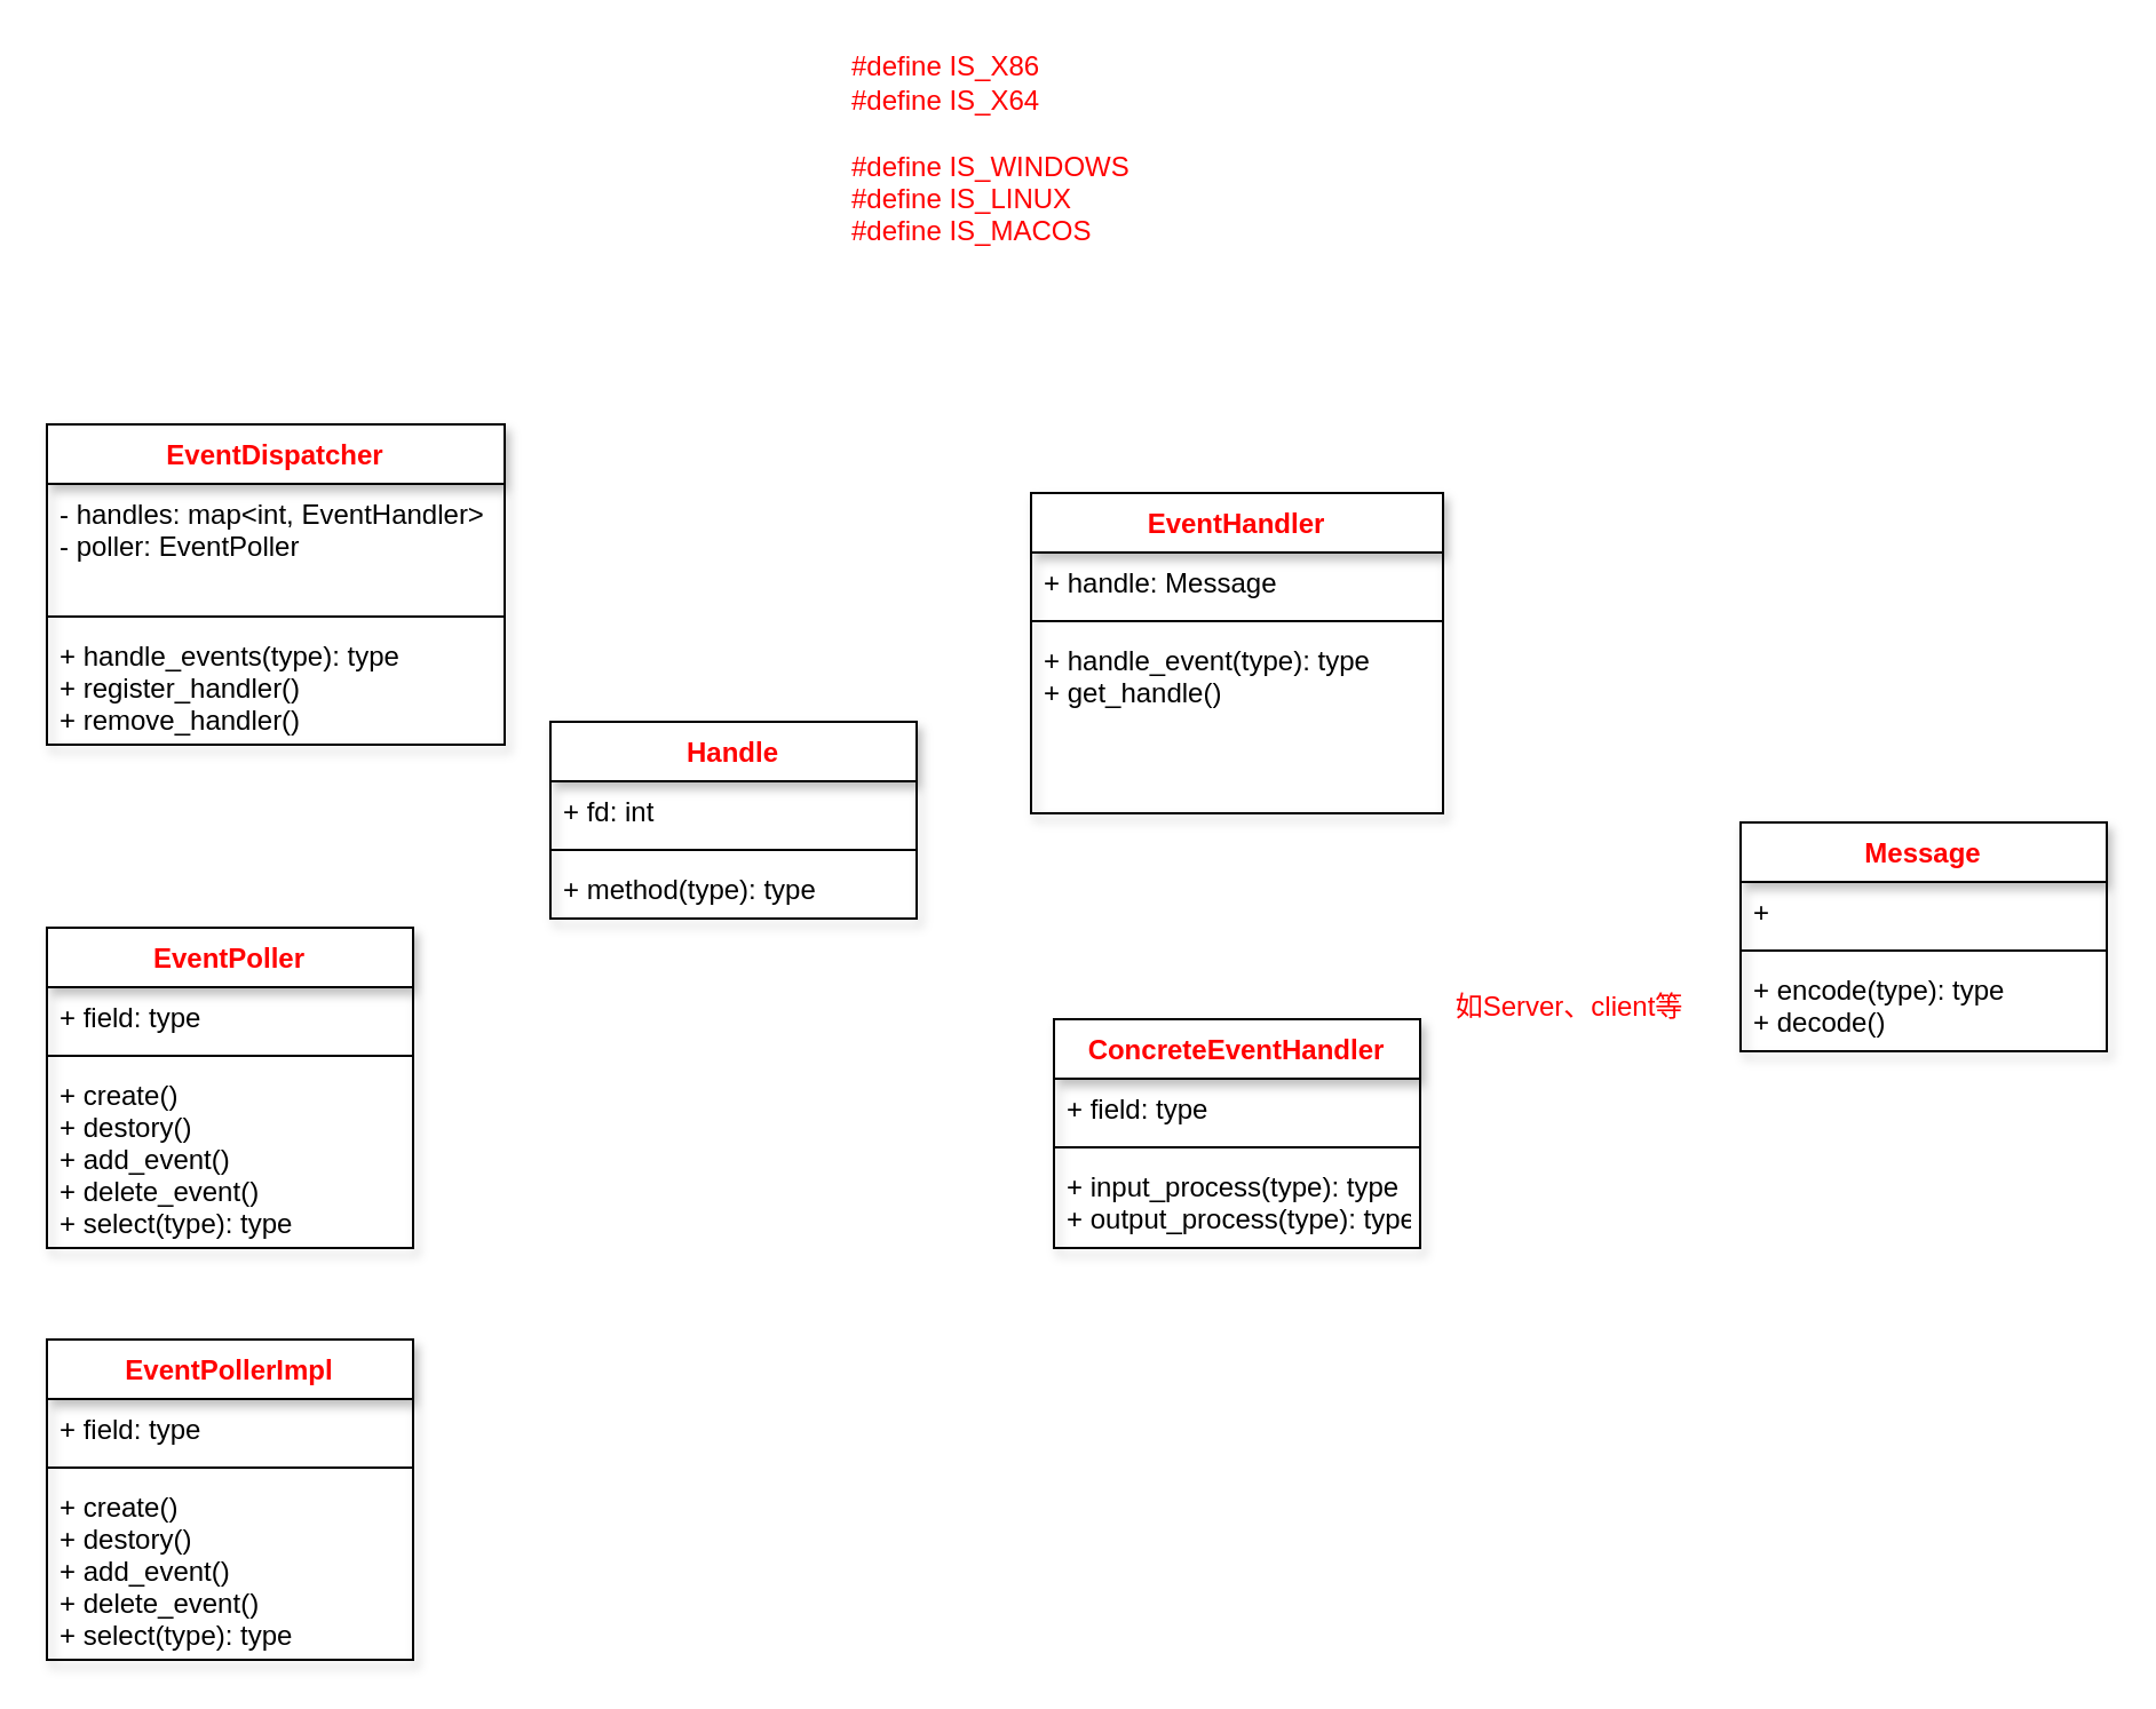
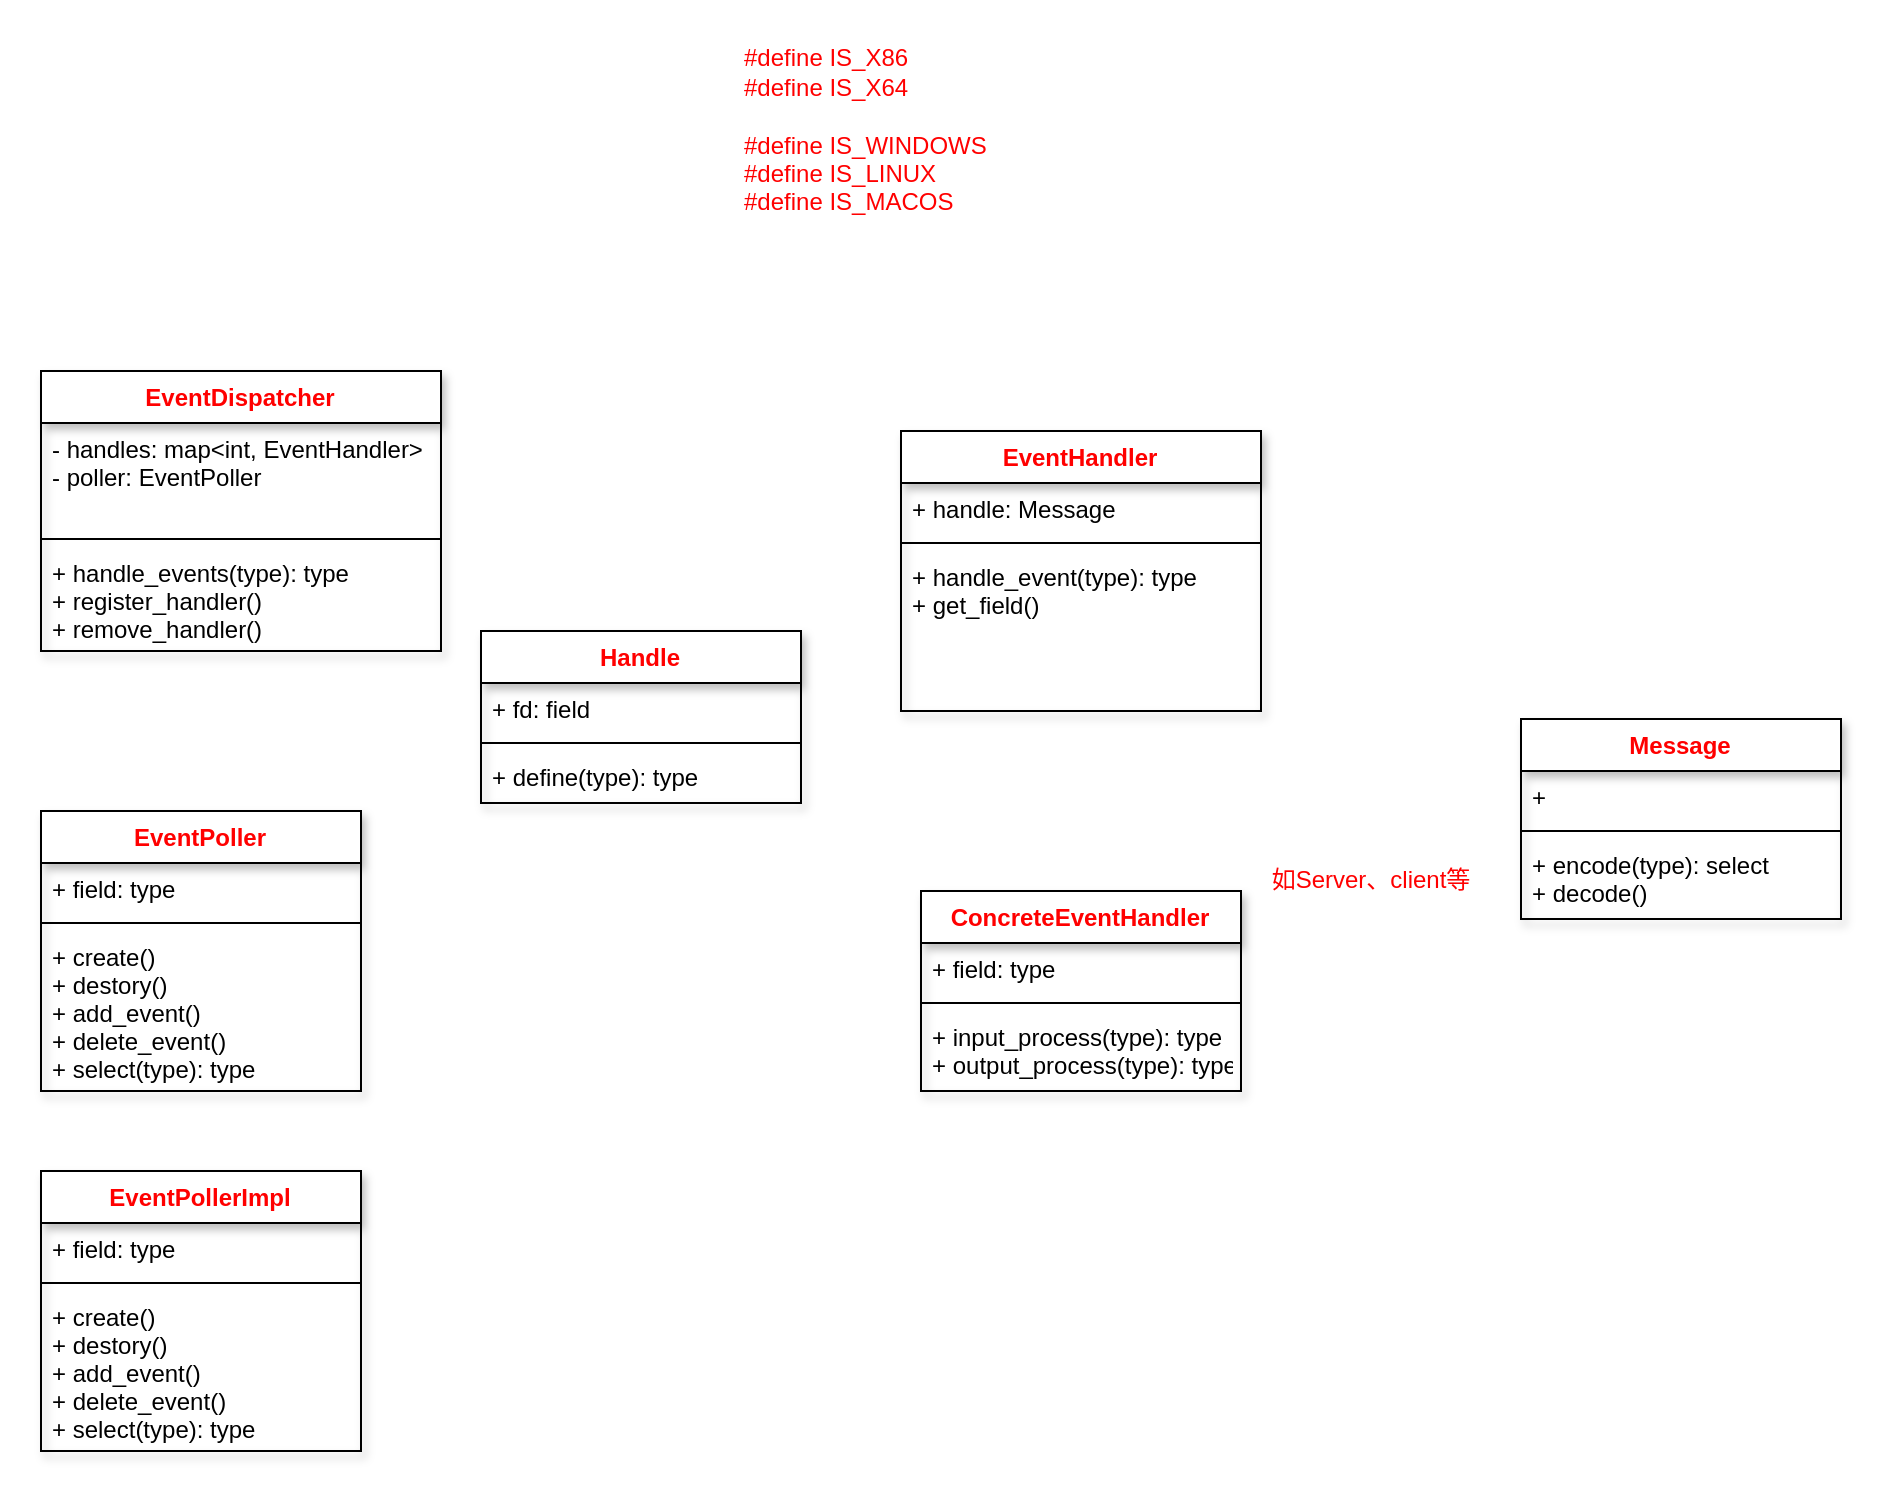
  <mxCell id="0" />
  <mxCell id="1" parent="0" />
  <mxCell id="2" value="#define IS_X86&lt;br&gt;#define IS_X64&lt;br&gt;&lt;br&gt;#define IS_WINDOWS&lt;br&gt;#define IS_LINUX&lt;br&gt;#define IS_MACOS" style="text;html=1;align=left;verticalAlign=middle;resizable=0;points=[];autosize=1;fontColor=#FF0000;" vertex="1" parent="1"><mxGeometry x="370" y="20" width="140" height="90" as="geometry" /></mxCell>
  <mxCell id="3" value="EventDispatcher" style="swimlane;fontStyle=1;align=center;verticalAlign=top;childLayout=stackLayout;horizontal=1;startSize=26;horizontalStack=0;resizeParent=1;resizeParentMax=0;resizeLast=0;collapsible=1;marginBottom=0;shadow=1;fontColor=#FF0000;" vertex="1" parent="1"><mxGeometry x="20" y="185" width="200" height="140" as="geometry" /></mxCell>
  <mxCell id="4" value="- handles: map&lt;int, EventHandler&gt; &#10;- poller: EventPoller" style="text;strokeColor=none;fillColor=none;align=left;verticalAlign=top;spacingLeft=4;spacingRight=4;overflow=hidden;rotatable=0;points=[[0,0.5],[1,0.5]];portConstraint=eastwest;" vertex="1" parent="3"><mxGeometry y="26" width="200" height="54" as="geometry" /></mxCell>
  <mxCell id="5" value="" style="line;strokeWidth=1;fillColor=none;align=left;verticalAlign=middle;spacingTop=-1;spacingLeft=3;spacingRight=3;rotatable=0;labelPosition=right;points=[];portConstraint=eastwest;" vertex="1" parent="3"><mxGeometry y="80" width="200" height="8" as="geometry" /></mxCell>
  <mxCell id="6" value="+ handle_events(type): type&#10;+ register_handler()&#10;+ remove_handler()" style="text;strokeColor=none;fillColor=none;align=left;verticalAlign=top;spacingLeft=4;spacingRight=4;overflow=hidden;rotatable=0;points=[[0,0.5],[1,0.5]];portConstraint=eastwest;" vertex="1" parent="3"><mxGeometry y="88" width="200" height="52" as="geometry" /></mxCell>
  <mxCell id="7" value="EventPoller" style="swimlane;fontStyle=1;align=center;verticalAlign=top;childLayout=stackLayout;horizontal=1;startSize=26;horizontalStack=0;resizeParent=1;resizeParentMax=0;resizeLast=0;collapsible=1;marginBottom=0;shadow=1;fontColor=#FF0000;" vertex="1" parent="1"><mxGeometry x="20" y="405" width="160" height="140" as="geometry" /></mxCell>
  <mxCell id="8" value="+ field: type" style="text;strokeColor=none;fillColor=none;align=left;verticalAlign=top;spacingLeft=4;spacingRight=4;overflow=hidden;rotatable=0;points=[[0,0.5],[1,0.5]];portConstraint=eastwest;" vertex="1" parent="7"><mxGeometry y="26" width="160" height="26" as="geometry" /></mxCell>
  <mxCell id="9" value="" style="line;strokeWidth=1;fillColor=none;align=left;verticalAlign=middle;spacingTop=-1;spacingLeft=3;spacingRight=3;rotatable=0;labelPosition=right;points=[];portConstraint=eastwest;" vertex="1" parent="7"><mxGeometry y="52" width="160" height="8" as="geometry" /></mxCell>
  <mxCell id="10" value="+ create()&#10;+ destory()&#10;+ add_event()&#10;+ delete_event()&#10;+ select(type): type" style="text;strokeColor=none;fillColor=none;align=left;verticalAlign=top;spacingLeft=4;spacingRight=4;overflow=hidden;rotatable=0;points=[[0,0.5],[1,0.5]];portConstraint=eastwest;" vertex="1" parent="7"><mxGeometry y="60" width="160" height="80" as="geometry" /></mxCell>
  <mxCell id="11" value="EventHandler" style="swimlane;fontStyle=1;align=center;verticalAlign=top;childLayout=stackLayout;horizontal=1;startSize=26;horizontalStack=0;resizeParent=1;resizeParentMax=0;resizeLast=0;collapsible=1;marginBottom=0;shadow=1;fontColor=#FF0000;" vertex="1" parent="1"><mxGeometry x="450" y="215" width="180" height="140" as="geometry" /></mxCell>
  <mxCell id="12" value="+ handle: Message " style="text;strokeColor=none;fillColor=none;align=left;verticalAlign=top;spacingLeft=4;spacingRight=4;overflow=hidden;rotatable=0;points=[[0,0.5],[1,0.5]];portConstraint=eastwest;" vertex="1" parent="11"><mxGeometry y="26" width="180" height="26" as="geometry" /></mxCell>
  <mxCell id="13" value="" style="line;strokeWidth=1;fillColor=none;align=left;verticalAlign=middle;spacingTop=-1;spacingLeft=3;spacingRight=3;rotatable=0;labelPosition=right;points=[];portConstraint=eastwest;" vertex="1" parent="11"><mxGeometry y="52" width="180" height="8" as="geometry" /></mxCell>
- <mxCell id="14" value="+ handle_event(type): type&#10;+ get_handle()&#10;" style="text;strokeColor=none;fillColor=none;align=left;verticalAlign=top;spacingLeft=4;spacingRight=4;overflow=hidden;rotatable=0;points=[[0,0.5],[1,0.5]];portConstraint=eastwest;" vertex="1" parent="11"><mxGeometry y="60" width="180" height="80" as="geometry" /></mxCell>
+ <mxCell id="14" value="+ handle_event(type): type&#10;+ get_field()&#10;" style="text;strokeColor=none;fillColor=none;align=left;verticalAlign=top;spacingLeft=4;spacingRight=4;overflow=hidden;rotatable=0;points=[[0,0.5],[1,0.5]];portConstraint=eastwest;" vertex="1" parent="11"><mxGeometry y="60" width="180" height="80" as="geometry" /></mxCell>
  <mxCell id="15" value="Handle" style="swimlane;fontStyle=1;align=center;verticalAlign=top;childLayout=stackLayout;horizontal=1;startSize=26;horizontalStack=0;resizeParent=1;resizeParentMax=0;resizeLast=0;collapsible=1;marginBottom=0;shadow=1;fontColor=#FF0000;" vertex="1" parent="1"><mxGeometry x="240" y="315" width="160" height="86" as="geometry" /></mxCell>
- <mxCell id="16" value="+ fd: int" style="text;strokeColor=none;fillColor=none;align=left;verticalAlign=top;spacingLeft=4;spacingRight=4;overflow=hidden;rotatable=0;points=[[0,0.5],[1,0.5]];portConstraint=eastwest;" vertex="1" parent="15"><mxGeometry y="26" width="160" height="26" as="geometry" /></mxCell>
+ <mxCell id="16" value="+ fd: field" style="text;strokeColor=none;fillColor=none;align=left;verticalAlign=top;spacingLeft=4;spacingRight=4;overflow=hidden;rotatable=0;points=[[0,0.5],[1,0.5]];portConstraint=eastwest;" vertex="1" parent="15"><mxGeometry y="26" width="160" height="26" as="geometry" /></mxCell>
  <mxCell id="17" value="" style="line;strokeWidth=1;fillColor=none;align=left;verticalAlign=middle;spacingTop=-1;spacingLeft=3;spacingRight=3;rotatable=0;labelPosition=right;points=[];portConstraint=eastwest;" vertex="1" parent="15"><mxGeometry y="52" width="160" height="8" as="geometry" /></mxCell>
- <mxCell id="18" value="+ method(type): type" style="text;strokeColor=none;fillColor=none;align=left;verticalAlign=top;spacingLeft=4;spacingRight=4;overflow=hidden;rotatable=0;points=[[0,0.5],[1,0.5]];portConstraint=eastwest;" vertex="1" parent="15"><mxGeometry y="60" width="160" height="26" as="geometry" /></mxCell>
+ <mxCell id="18" value="+ define(type): type" style="text;strokeColor=none;fillColor=none;align=left;verticalAlign=top;spacingLeft=4;spacingRight=4;overflow=hidden;rotatable=0;points=[[0,0.5],[1,0.5]];portConstraint=eastwest;" vertex="1" parent="15"><mxGeometry y="60" width="160" height="26" as="geometry" /></mxCell>
  <mxCell id="19" value="ConcreteEventHandler" style="swimlane;fontStyle=1;align=center;verticalAlign=top;childLayout=stackLayout;horizontal=1;startSize=26;horizontalStack=0;resizeParent=1;resizeParentMax=0;resizeLast=0;collapsible=1;marginBottom=0;shadow=1;fontColor=#FF0000;" vertex="1" parent="1"><mxGeometry x="460" y="445" width="160" height="100" as="geometry" /></mxCell>
  <mxCell id="20" value="+ field: type" style="text;strokeColor=none;fillColor=none;align=left;verticalAlign=top;spacingLeft=4;spacingRight=4;overflow=hidden;rotatable=0;points=[[0,0.5],[1,0.5]];portConstraint=eastwest;" vertex="1" parent="19"><mxGeometry y="26" width="160" height="26" as="geometry" /></mxCell>
  <mxCell id="21" value="" style="line;strokeWidth=1;fillColor=none;align=left;verticalAlign=middle;spacingTop=-1;spacingLeft=3;spacingRight=3;rotatable=0;labelPosition=right;points=[];portConstraint=eastwest;" vertex="1" parent="19"><mxGeometry y="52" width="160" height="8" as="geometry" /></mxCell>
  <mxCell id="22" value="+ input_process(type): type&#10;+ output_process(type): type" style="text;strokeColor=none;fillColor=none;align=left;verticalAlign=top;spacingLeft=4;spacingRight=4;overflow=hidden;rotatable=0;points=[[0,0.5],[1,0.5]];portConstraint=eastwest;" vertex="1" parent="19"><mxGeometry y="60" width="160" height="40" as="geometry" /></mxCell>
  <mxCell id="23" value="如Server、client等" style="text;html=1;align=center;verticalAlign=middle;resizable=0;points=[];autosize=1;fontColor=#FF0000;" vertex="1" parent="1"><mxGeometry x="630" y="430" width="110" height="20" as="geometry" /></mxCell>
  <mxCell id="24" value="Message" style="swimlane;fontStyle=1;align=center;verticalAlign=top;childLayout=stackLayout;horizontal=1;startSize=26;horizontalStack=0;resizeParent=1;resizeParentMax=0;resizeLast=0;collapsible=1;marginBottom=0;shadow=1;fontColor=#FF0000;" vertex="1" parent="1"><mxGeometry x="760" y="359" width="160" height="100" as="geometry" /></mxCell>
  <mxCell id="25" value="+ " style="text;strokeColor=none;fillColor=none;align=left;verticalAlign=top;spacingLeft=4;spacingRight=4;overflow=hidden;rotatable=0;points=[[0,0.5],[1,0.5]];portConstraint=eastwest;" vertex="1" parent="24"><mxGeometry y="26" width="160" height="26" as="geometry" /></mxCell>
  <mxCell id="26" value="" style="line;strokeWidth=1;fillColor=none;align=left;verticalAlign=middle;spacingTop=-1;spacingLeft=3;spacingRight=3;rotatable=0;labelPosition=right;points=[];portConstraint=eastwest;" vertex="1" parent="24"><mxGeometry y="52" width="160" height="8" as="geometry" /></mxCell>
- <mxCell id="27" value="+ encode(type): type&#10;+ decode()" style="text;strokeColor=none;fillColor=none;align=left;verticalAlign=top;spacingLeft=4;spacingRight=4;overflow=hidden;rotatable=0;points=[[0,0.5],[1,0.5]];portConstraint=eastwest;" vertex="1" parent="24"><mxGeometry y="60" width="160" height="40" as="geometry" /></mxCell>
+ <mxCell id="27" value="+ encode(type): select&#10;+ decode()" style="text;strokeColor=none;fillColor=none;align=left;verticalAlign=top;spacingLeft=4;spacingRight=4;overflow=hidden;rotatable=0;points=[[0,0.5],[1,0.5]];portConstraint=eastwest;" vertex="1" parent="24"><mxGeometry y="60" width="160" height="40" as="geometry" /></mxCell>
  <mxCell id="28" value="EventPollerImpl" style="swimlane;fontStyle=1;align=center;verticalAlign=top;childLayout=stackLayout;horizontal=1;startSize=26;horizontalStack=0;resizeParent=1;resizeParentMax=0;resizeLast=0;collapsible=1;marginBottom=0;shadow=1;fontColor=#FF0000;" vertex="1" parent="1"><mxGeometry x="20" y="585" width="160" height="140" as="geometry" /></mxCell>
  <mxCell id="29" value="+ field: type" style="text;strokeColor=none;fillColor=none;align=left;verticalAlign=top;spacingLeft=4;spacingRight=4;overflow=hidden;rotatable=0;points=[[0,0.5],[1,0.5]];portConstraint=eastwest;" vertex="1" parent="28"><mxGeometry y="26" width="160" height="26" as="geometry" /></mxCell>
  <mxCell id="30" value="" style="line;strokeWidth=1;fillColor=none;align=left;verticalAlign=middle;spacingTop=-1;spacingLeft=3;spacingRight=3;rotatable=0;labelPosition=right;points=[];portConstraint=eastwest;" vertex="1" parent="28"><mxGeometry y="52" width="160" height="8" as="geometry" /></mxCell>
  <mxCell id="31" value="+ create()&#10;+ destory()&#10;+ add_event()&#10;+ delete_event()&#10;+ select(type): type" style="text;strokeColor=none;fillColor=none;align=left;verticalAlign=top;spacingLeft=4;spacingRight=4;overflow=hidden;rotatable=0;points=[[0,0.5],[1,0.5]];portConstraint=eastwest;" vertex="1" parent="28"><mxGeometry y="60" width="160" height="80" as="geometry" /></mxCell>
